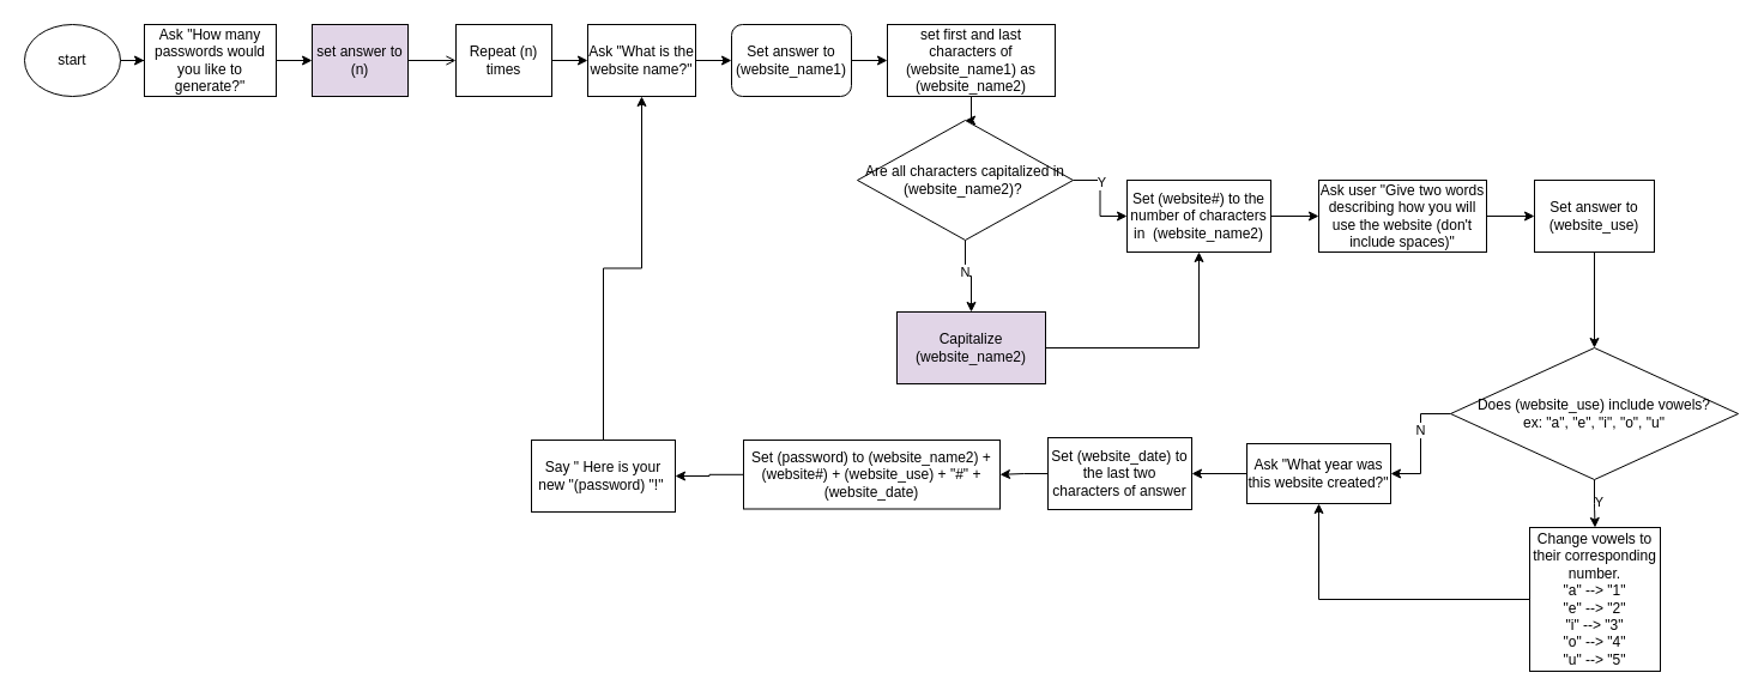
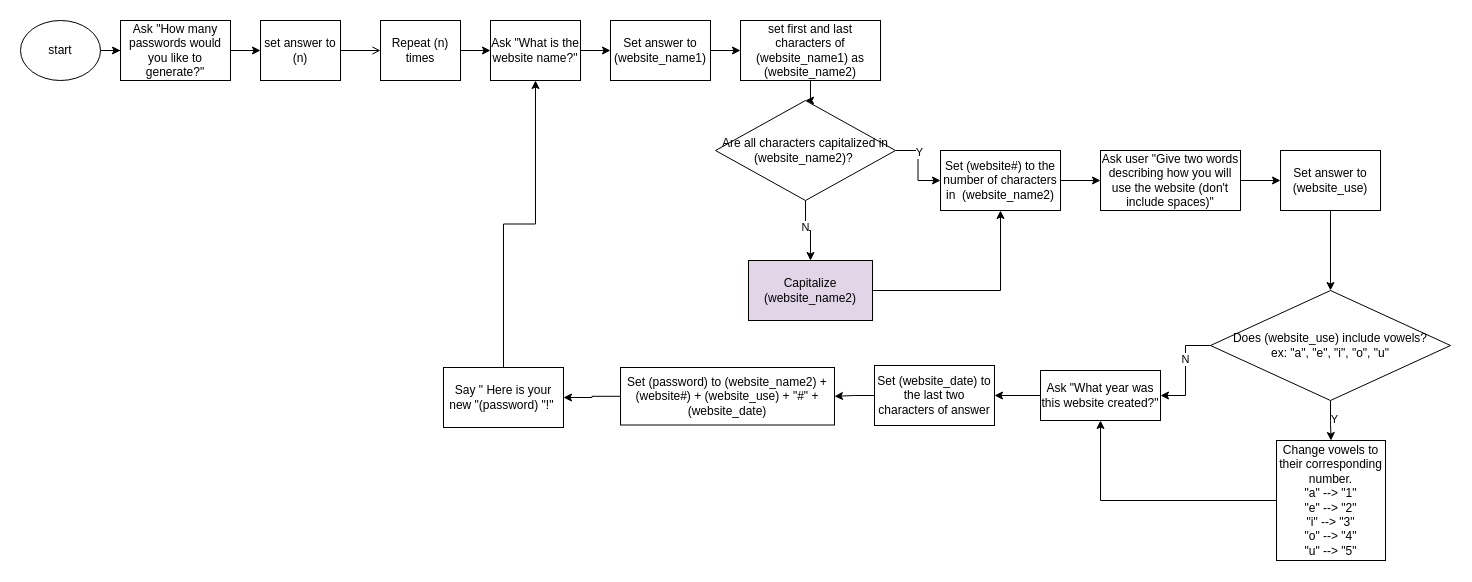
  <mxCell id="0" />
  <mxCell id="1" parent="0" />
  <mxCell id="2" value="" style="edgeStyle=orthogonalEdgeStyle;rounded=0;orthogonalLoop=1;jettySize=auto;html=1;" edge="1" parent="1" source="3" target="39"><mxGeometry relative="1" as="geometry" /></mxCell>
  <mxCell id="3" value="start" style="ellipse;whiteSpace=wrap;html=1;" vertex="1" parent="1"><mxGeometry x="20" y="20" width="80" height="60" as="geometry" /></mxCell>
  <mxCell id="4" value="" style="edgeStyle=orthogonalEdgeStyle;rounded=0;orthogonalLoop=1;jettySize=auto;html=1;" edge="1" parent="1" source="5" target="13"><mxGeometry relative="1" as="geometry" /></mxCell>
  <mxCell id="5" value="Ask &quot;What is the website name?&quot;" style="whiteSpace=wrap;html=1;" vertex="1" parent="1"><mxGeometry x="490" y="20" width="90" height="60" as="geometry" /></mxCell>
  <mxCell id="6" value="" style="edgeStyle=orthogonalEdgeStyle;rounded=0;orthogonalLoop=1;jettySize=auto;html=1;" edge="1" parent="1" source="7" target="18"><mxGeometry relative="1" as="geometry" /></mxCell>
  <mxCell id="7" value="set first and last characters of (website_name1) as (website_name2)" style="whiteSpace=wrap;html=1;" vertex="1" parent="1"><mxGeometry x="740" y="20" width="140" height="60" as="geometry" /></mxCell>
  <mxCell id="8" style="edgeStyle=orthogonalEdgeStyle;rounded=0;orthogonalLoop=1;jettySize=auto;html=1;entryX=0.5;entryY=1;entryDx=0;entryDy=0;" edge="1" parent="1" source="9" target="11"><mxGeometry relative="1" as="geometry" /></mxCell>
  <mxCell id="9" value="Capitalize (website_name2)" style="whiteSpace=wrap;html=1;fillColor=#e1d5e7;" vertex="1" parent="1"><mxGeometry x="748" y="260" width="124" height="60" as="geometry" /></mxCell>
  <mxCell id="10" value="" style="edgeStyle=orthogonalEdgeStyle;rounded=0;orthogonalLoop=1;jettySize=auto;html=1;" edge="1" parent="1" source="11" target="20"><mxGeometry relative="1" as="geometry" /></mxCell>
  <mxCell id="11" value="Set (website#) to the number of characters in&amp;nbsp; (website_name2)" style="whiteSpace=wrap;html=1;" vertex="1" parent="1"><mxGeometry x="940" y="150" width="120" height="60" as="geometry" /></mxCell>
  <mxCell id="12" value="" style="edgeStyle=orthogonalEdgeStyle;rounded=0;orthogonalLoop=1;jettySize=auto;html=1;" edge="1" parent="1" source="13" target="7"><mxGeometry relative="1" as="geometry" /></mxCell>
- <mxCell id="13" value="Set answer to (website_name1)" style="whiteSpace=wrap;html=1;rounded=1;" vertex="1" parent="1"><mxGeometry x="610" y="20" width="100" height="60" as="geometry" /></mxCell>
+ <mxCell id="13" value="Set answer to (website_name1)" style="whiteSpace=wrap;html=1;" vertex="1" parent="1"><mxGeometry x="610" y="20" width="100" height="60" as="geometry" /></mxCell>
  <mxCell id="14" value="" style="edgeStyle=orthogonalEdgeStyle;rounded=0;orthogonalLoop=1;jettySize=auto;html=1;" edge="1" parent="1" source="18" target="11"><mxGeometry relative="1" as="geometry" /></mxCell>
  <mxCell id="15" value="Y" style="edgeLabel;html=1;align=center;verticalAlign=middle;resizable=0;points=[];" vertex="1" connectable="0" parent="14"><mxGeometry x="-0.37" y="1" relative="1" as="geometry"><mxPoint as="offset" /></mxGeometry></mxCell>
  <mxCell id="16" style="edgeStyle=orthogonalEdgeStyle;rounded=0;orthogonalLoop=1;jettySize=auto;html=1;exitX=0.5;exitY=1;exitDx=0;exitDy=0;entryX=0.5;entryY=0;entryDx=0;entryDy=0;" edge="1" parent="1" source="18" target="9"><mxGeometry relative="1" as="geometry" /></mxCell>
  <mxCell id="17" value="N" style="edgeLabel;html=1;align=center;verticalAlign=middle;resizable=0;points=[];" vertex="1" connectable="0" parent="16"><mxGeometry x="-0.207" y="-1" relative="1" as="geometry"><mxPoint as="offset" /></mxGeometry></mxCell>
  <mxCell id="18" value="Are all characters capitalized in (website_name2)?&amp;nbsp;" style="rhombus;whiteSpace=wrap;html=1;" vertex="1" parent="1"><mxGeometry x="715" y="100" width="180" height="100" as="geometry" /></mxCell>
  <mxCell id="19" value="" style="edgeStyle=orthogonalEdgeStyle;rounded=0;orthogonalLoop=1;jettySize=auto;html=1;" edge="1" parent="1" source="20" target="22"><mxGeometry relative="1" as="geometry" /></mxCell>
  <mxCell id="20" value="Ask user &quot;Give two words describing how you will use the website (don't include spaces)&quot;" style="whiteSpace=wrap;html=1;" vertex="1" parent="1"><mxGeometry x="1100" y="150" width="140" height="60" as="geometry" /></mxCell>
  <mxCell id="21" value="" style="edgeStyle=orthogonalEdgeStyle;rounded=0;orthogonalLoop=1;jettySize=auto;html=1;" edge="1" parent="1" source="22" target="27"><mxGeometry relative="1" as="geometry" /></mxCell>
  <mxCell id="22" value="Set answer to (website_use)" style="whiteSpace=wrap;html=1;" vertex="1" parent="1"><mxGeometry x="1280" y="150" width="100" height="60" as="geometry" /></mxCell>
  <mxCell id="23" value="" style="edgeStyle=orthogonalEdgeStyle;rounded=0;orthogonalLoop=1;jettySize=auto;html=1;" edge="1" parent="1" source="27" target="31"><mxGeometry relative="1" as="geometry" /></mxCell>
  <mxCell id="24" value="Y" style="edgeLabel;html=1;align=center;verticalAlign=middle;resizable=0;points=[];" vertex="1" connectable="0" parent="23"><mxGeometry x="-0.104" y="3" relative="1" as="geometry"><mxPoint as="offset" /></mxGeometry></mxCell>
  <mxCell id="25" value="" style="edgeStyle=orthogonalEdgeStyle;rounded=0;orthogonalLoop=1;jettySize=auto;html=1;" edge="1" parent="1" source="27" target="29"><mxGeometry relative="1" as="geometry" /></mxCell>
  <mxCell id="26" value="N" style="edgeLabel;html=1;align=center;verticalAlign=middle;resizable=0;points=[];" vertex="1" connectable="0" parent="25"><mxGeometry x="-0.248" y="-1" relative="1" as="geometry"><mxPoint as="offset" /></mxGeometry></mxCell>
  <mxCell id="27" value="Does (website_use) include vowels?&lt;br&gt;ex: &quot;a&quot;, &quot;e&quot;, &quot;i&quot;, &quot;o&quot;, &quot;u&quot;" style="rhombus;whiteSpace=wrap;html=1;" vertex="1" parent="1"><mxGeometry x="1210" y="290" width="240" height="110" as="geometry" /></mxCell>
  <mxCell id="28" value="" style="edgeStyle=orthogonalEdgeStyle;rounded=0;orthogonalLoop=1;jettySize=auto;html=1;" edge="1" parent="1" source="29" target="33"><mxGeometry relative="1" as="geometry" /></mxCell>
  <mxCell id="29" value="Ask &quot;What year was this website created?&quot;" style="whiteSpace=wrap;html=1;" vertex="1" parent="1"><mxGeometry x="1040" y="370" width="120" height="50" as="geometry" /></mxCell>
  <mxCell id="30" style="edgeStyle=orthogonalEdgeStyle;rounded=0;orthogonalLoop=1;jettySize=auto;html=1;entryX=0.5;entryY=1;entryDx=0;entryDy=0;" edge="1" parent="1" source="31" target="29"><mxGeometry relative="1" as="geometry"><mxPoint x="1100" y="515" as="targetPoint" /></mxGeometry></mxCell>
  <mxCell id="31" value="Change vowels to their corresponding number.&lt;br&gt;&quot;a&quot; --&amp;gt; &quot;1&quot;&lt;br&gt;&quot;e&quot; --&amp;gt; &quot;2&quot;&lt;br&gt;&quot;i&quot; --&amp;gt; &quot;3&quot;&lt;br&gt;&quot;o&quot; --&amp;gt; &quot;4&quot;&lt;br&gt;&quot;u&quot; --&amp;gt; &quot;5&quot;" style="whiteSpace=wrap;html=1;" vertex="1" parent="1"><mxGeometry x="1276" y="440" width="109" height="120" as="geometry" /></mxCell>
  <mxCell id="32" value="" style="edgeStyle=orthogonalEdgeStyle;rounded=0;orthogonalLoop=1;jettySize=auto;html=1;" edge="1" parent="1" source="33" target="35"><mxGeometry relative="1" as="geometry" /></mxCell>
  <mxCell id="33" value="Set (website_date) to the last two characters of answer" style="whiteSpace=wrap;html=1;" vertex="1" parent="1"><mxGeometry x="874" y="365" width="120" height="60" as="geometry" /></mxCell>
  <mxCell id="34" value="" style="edgeStyle=orthogonalEdgeStyle;rounded=0;orthogonalLoop=1;jettySize=auto;html=1;" edge="1" parent="1" source="35" target="37"><mxGeometry relative="1" as="geometry" /></mxCell>
  <mxCell id="35" value="Set (password) to (website_name2) + (website#) + (website_use) + &quot;#&quot; + (website_date)" style="whiteSpace=wrap;html=1;" vertex="1" parent="1"><mxGeometry x="620" y="367" width="214" height="57.5" as="geometry" /></mxCell>
  <mxCell id="36" style="edgeStyle=orthogonalEdgeStyle;rounded=0;orthogonalLoop=1;jettySize=auto;html=1;exitX=0.5;exitY=0;exitDx=0;exitDy=0;entryX=0.5;entryY=1;entryDx=0;entryDy=0;" edge="1" parent="1" source="37" target="5"><mxGeometry relative="1" as="geometry" /></mxCell>
  <mxCell id="37" value="Say &quot; Here is your new &quot;(password) &quot;!&quot;&amp;nbsp;" style="whiteSpace=wrap;html=1;" vertex="1" parent="1"><mxGeometry x="443" y="367" width="120" height="60" as="geometry" /></mxCell>
  <mxCell id="38" value="" style="edgeStyle=orthogonalEdgeStyle;rounded=0;orthogonalLoop=1;jettySize=auto;html=1;" edge="1" parent="1" source="39" target="43"><mxGeometry relative="1" as="geometry" /></mxCell>
  <mxCell id="39" value="Ask &quot;How many passwords would you like to generate?&quot;" style="whiteSpace=wrap;html=1;" vertex="1" parent="1"><mxGeometry x="120" y="20" width="110" height="60" as="geometry" /></mxCell>
  <mxCell id="40" value="" style="edgeStyle=orthogonalEdgeStyle;rounded=0;orthogonalLoop=1;jettySize=auto;html=1;" edge="1" parent="1" source="41" target="5"><mxGeometry relative="1" as="geometry" /></mxCell>
  <mxCell id="41" value="Repeat (n) times" style="whiteSpace=wrap;html=1;" vertex="1" parent="1"><mxGeometry x="380" y="20" width="80" height="60" as="geometry" /></mxCell>
  <mxCell id="42" value="" style="edgeStyle=orthogonalEdgeStyle;rounded=0;orthogonalLoop=1;jettySize=auto;html=1;endArrow=open;" edge="1" parent="1" source="43" target="41"><mxGeometry relative="1" as="geometry" /></mxCell>
- <mxCell id="43" value="set answer to (n)" style="rounded=0;whiteSpace=wrap;html=1;fillColor=#e1d5e7;" vertex="1" parent="1"><mxGeometry x="260" y="20" width="80" height="60" as="geometry" /></mxCell>
+ <mxCell id="43" value="set answer to (n)" style="rounded=0;whiteSpace=wrap;html=1;" vertex="1" parent="1"><mxGeometry x="260" y="20" width="80" height="60" as="geometry" /></mxCell>
